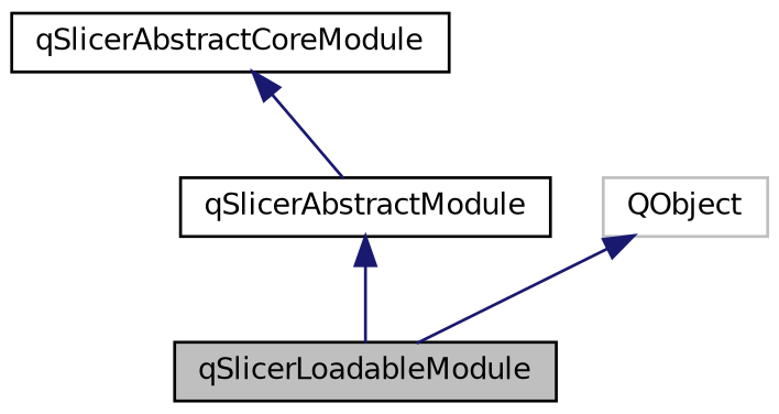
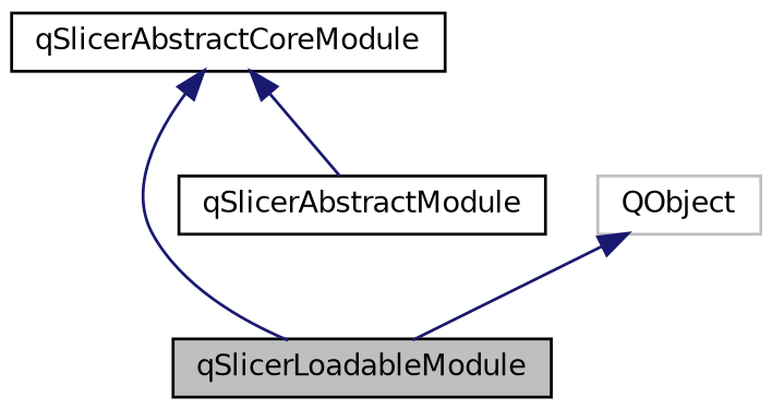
  digraph {
    fontname="DejaVu Sans"
    node [color=black fontname="DejaVu Sans" fontsize=10 shape=record]
    edge [color=midnightblue dir=back fontname="DejaVu Sans" fontsize=10 labelfontname=Helvetica labelfontsize=10 style=solid]
    n1 [fillcolor=grey75 fontcolor=black height=0.2 label=qSlicerLoadableModule style=filled width=0.4]
    n2 [height=0.2 label=qSlicerAbstractModule width=0.4]
    n3 [height=0.2 label=qSlicerAbstractCoreModule width=0.4]
    n4 [color=grey75 height=0.2 label=QObject width=0.4]
-   n2 -> n1
+   n3 -> n1
    n3 -> n2
    n4 -> n1
  }
